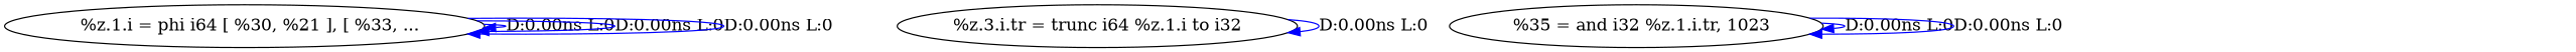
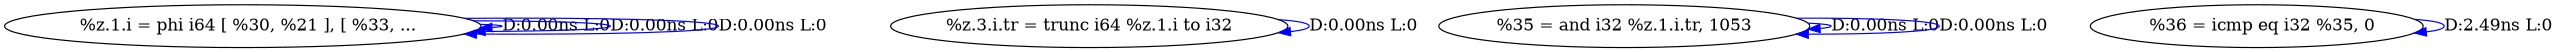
  digraph {
    edge [color=blue]
    n1 [label="  %z.1.i = phi i64 [ %30, %21 ], [ %33, ..."]
    n2 [label="%z.3.i.tr = trunc i64 %z.1.i to i32"]
-   n3 [label="  %35 = and i32 %z.1.i.tr, 1023"]
+   n3 [label="%35 = and i32 %z.1.i.tr, 1053"]
+   n4 [label="  %36 = icmp eq i32 %35, 0"]
    n1 -> n1 [label="D:0.00ns L:0"]
    n1 -> n1 [label="D:0.00ns L:0"]
    n1 -> n1 [label="D:0.00ns L:0"]
    n2 -> n2 [label="D:0.00ns L:0"]
    n3 -> n3 [label="D:0.00ns L:0"]
    n3 -> n3 [label="D:0.00ns L:0"]
+   n4 -> n4 [label="D:2.49ns L:0"]
  }
